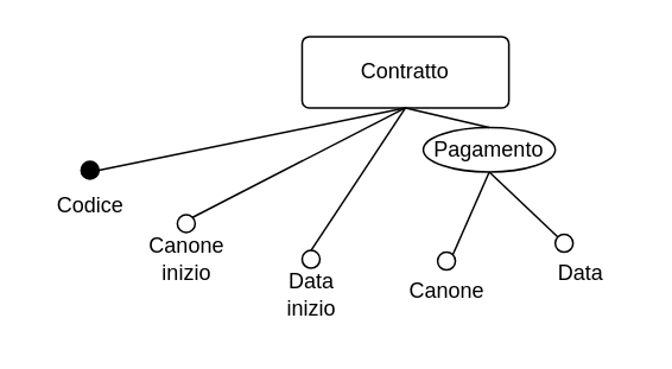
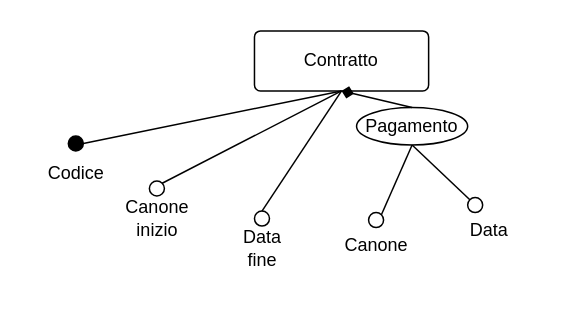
  <mxCell id="0" />
  <mxCell id="1" parent="0" />
  <mxCell id="2" value="Contratto" style="rounded=1;arcSize=10;whiteSpace=wrap;html=1;align=center;" vertex="1" parent="1"><mxGeometry x="169" y="20" width="116" height="40" as="geometry" /></mxCell>
  <mxCell id="3" value="" style="ellipse;whiteSpace=wrap;html=1;aspect=fixed;fillColor=#000000;" vertex="1" parent="1"><mxGeometry x="45" y="90" width="10" height="10" as="geometry" /></mxCell>
  <mxCell id="4" value="" style="ellipse;whiteSpace=wrap;html=1;aspect=fixed;" vertex="1" parent="1"><mxGeometry x="99" y="120" width="10" height="10" as="geometry" /></mxCell>
  <mxCell id="5" value="" style="ellipse;whiteSpace=wrap;html=1;aspect=fixed;" vertex="1" parent="1"><mxGeometry x="245" y="141" width="10" height="10" as="geometry" /></mxCell>
  <mxCell id="6" value="" style="ellipse;whiteSpace=wrap;html=1;aspect=fixed;" vertex="1" parent="1"><mxGeometry x="311" y="131" width="10" height="10" as="geometry" /></mxCell>
  <mxCell id="7" value="" style="ellipse;whiteSpace=wrap;html=1;aspect=fixed;" vertex="1" parent="1"><mxGeometry x="169" y="140" width="10" height="10" as="geometry" /></mxCell>
  <mxCell id="8" value="Codice" style="text;html=1;align=center;verticalAlign=middle;resizable=0;points=[];autosize=1;strokeColor=none;fillColor=none;" vertex="1" parent="1"><mxGeometry x="20" y="100" width="60" height="30" as="geometry" /></mxCell>
  <mxCell id="9" value="Canone&lt;br&gt;inizio" style="text;html=1;align=center;verticalAlign=middle;resizable=0;points=[];autosize=1;strokeColor=none;fillColor=none;" vertex="1" parent="1"><mxGeometry x="79" y="125" width="50" height="40" as="geometry" /></mxCell>
- <mxCell id="10" value="Data&lt;br&gt;inizio" style="text;html=1;align=center;verticalAlign=middle;resizable=0;points=[];autosize=1;strokeColor=none;fillColor=none;" vertex="1" parent="1"><mxGeometry x="149" y="145" width="50" height="40" as="geometry" /></mxCell>
+ <mxCell id="10" value="Data&lt;br&gt;fine" style="text;html=1;align=center;verticalAlign=middle;resizable=0;points=[];autosize=1;strokeColor=none;fillColor=none;" vertex="1" parent="1"><mxGeometry x="149" y="145" width="50" height="40" as="geometry" /></mxCell>
  <mxCell id="11" value="Canone" style="text;html=1;align=center;verticalAlign=middle;resizable=0;points=[];autosize=1;strokeColor=none;fillColor=none;" vertex="1" parent="1"><mxGeometry x="215" y="148" width="70" height="30" as="geometry" /></mxCell>
  <mxCell id="12" value="Data" style="text;html=1;align=center;verticalAlign=middle;resizable=0;points=[];autosize=1;strokeColor=none;fillColor=none;" vertex="1" parent="1"><mxGeometry x="295" y="138" width="60" height="30" as="geometry" /></mxCell>
  <mxCell id="13" value="" style="endArrow=none;html=1;rounded=0;entryX=0.5;entryY=1;entryDx=0;entryDy=0;exitX=1;exitY=0.5;exitDx=0;exitDy=0;" edge="1" parent="1" source="3" target="2"><mxGeometry width="50" height="50" relative="1" as="geometry"><mxPoint x="149" y="200" as="sourcePoint" /><mxPoint x="199" y="150" as="targetPoint" /></mxGeometry></mxCell>
  <mxCell id="14" value="" style="endArrow=none;html=1;rounded=0;entryX=0.5;entryY=1;entryDx=0;entryDy=0;exitX=1;exitY=0;exitDx=0;exitDy=0;" edge="1" parent="1" source="4" target="2"><mxGeometry width="50" height="50" relative="1" as="geometry"><mxPoint x="149" y="200" as="sourcePoint" /><mxPoint x="199" y="150" as="targetPoint" /></mxGeometry></mxCell>
  <mxCell id="15" value="Pagamento" style="ellipse;whiteSpace=wrap;html=1;" vertex="1" parent="1"><mxGeometry x="237" y="71" width="74" height="25" as="geometry" /></mxCell>
  <mxCell id="16" value="" style="endArrow=none;html=1;rounded=0;entryX=0.5;entryY=1;entryDx=0;entryDy=0;exitX=0.5;exitY=0;exitDx=0;exitDy=0;" edge="1" parent="1" source="7" target="2"><mxGeometry width="50" height="50" relative="1" as="geometry"><mxPoint x="149" y="200" as="sourcePoint" /><mxPoint x="199" y="150" as="targetPoint" /></mxGeometry></mxCell>
- <mxCell id="17" value="" style="endArrow=none;html=1;rounded=0;entryX=0.5;entryY=1;entryDx=0;entryDy=0;exitX=0.5;exitY=0;exitDx=0;exitDy=0;" edge="1" parent="1" source="15" target="2"><mxGeometry width="50" height="50" relative="1" as="geometry"><mxPoint x="149" y="200" as="sourcePoint" /><mxPoint x="199" y="150" as="targetPoint" /></mxGeometry></mxCell>
+ <mxCell id="17" value="" style="endArrow=diamond;html=1;rounded=0;entryX=0.5;entryY=1;entryDx=0;entryDy=0;exitX=0.5;exitY=0;exitDx=0;exitDy=0;" edge="1" parent="1" source="15" target="2"><mxGeometry width="50" height="50" relative="1" as="geometry"><mxPoint x="149" y="200" as="sourcePoint" /><mxPoint x="199" y="150" as="targetPoint" /></mxGeometry></mxCell>
  <mxCell id="18" value="" style="endArrow=none;html=1;rounded=0;entryX=0.5;entryY=1;entryDx=0;entryDy=0;exitX=1;exitY=0;exitDx=0;exitDy=0;" edge="1" parent="1" source="5" target="15"><mxGeometry width="50" height="50" relative="1" as="geometry"><mxPoint x="135" y="206" as="sourcePoint" /><mxPoint x="250" y="117" as="targetPoint" /></mxGeometry></mxCell>
  <mxCell id="19" value="" style="endArrow=none;html=1;rounded=0;entryX=0.5;entryY=1;entryDx=0;entryDy=0;exitX=0;exitY=0;exitDx=0;exitDy=0;" edge="1" parent="1" source="6" target="15"><mxGeometry width="50" height="50" relative="1" as="geometry"><mxPoint x="135" y="206" as="sourcePoint" /><mxPoint x="250" y="117" as="targetPoint" /></mxGeometry></mxCell>
